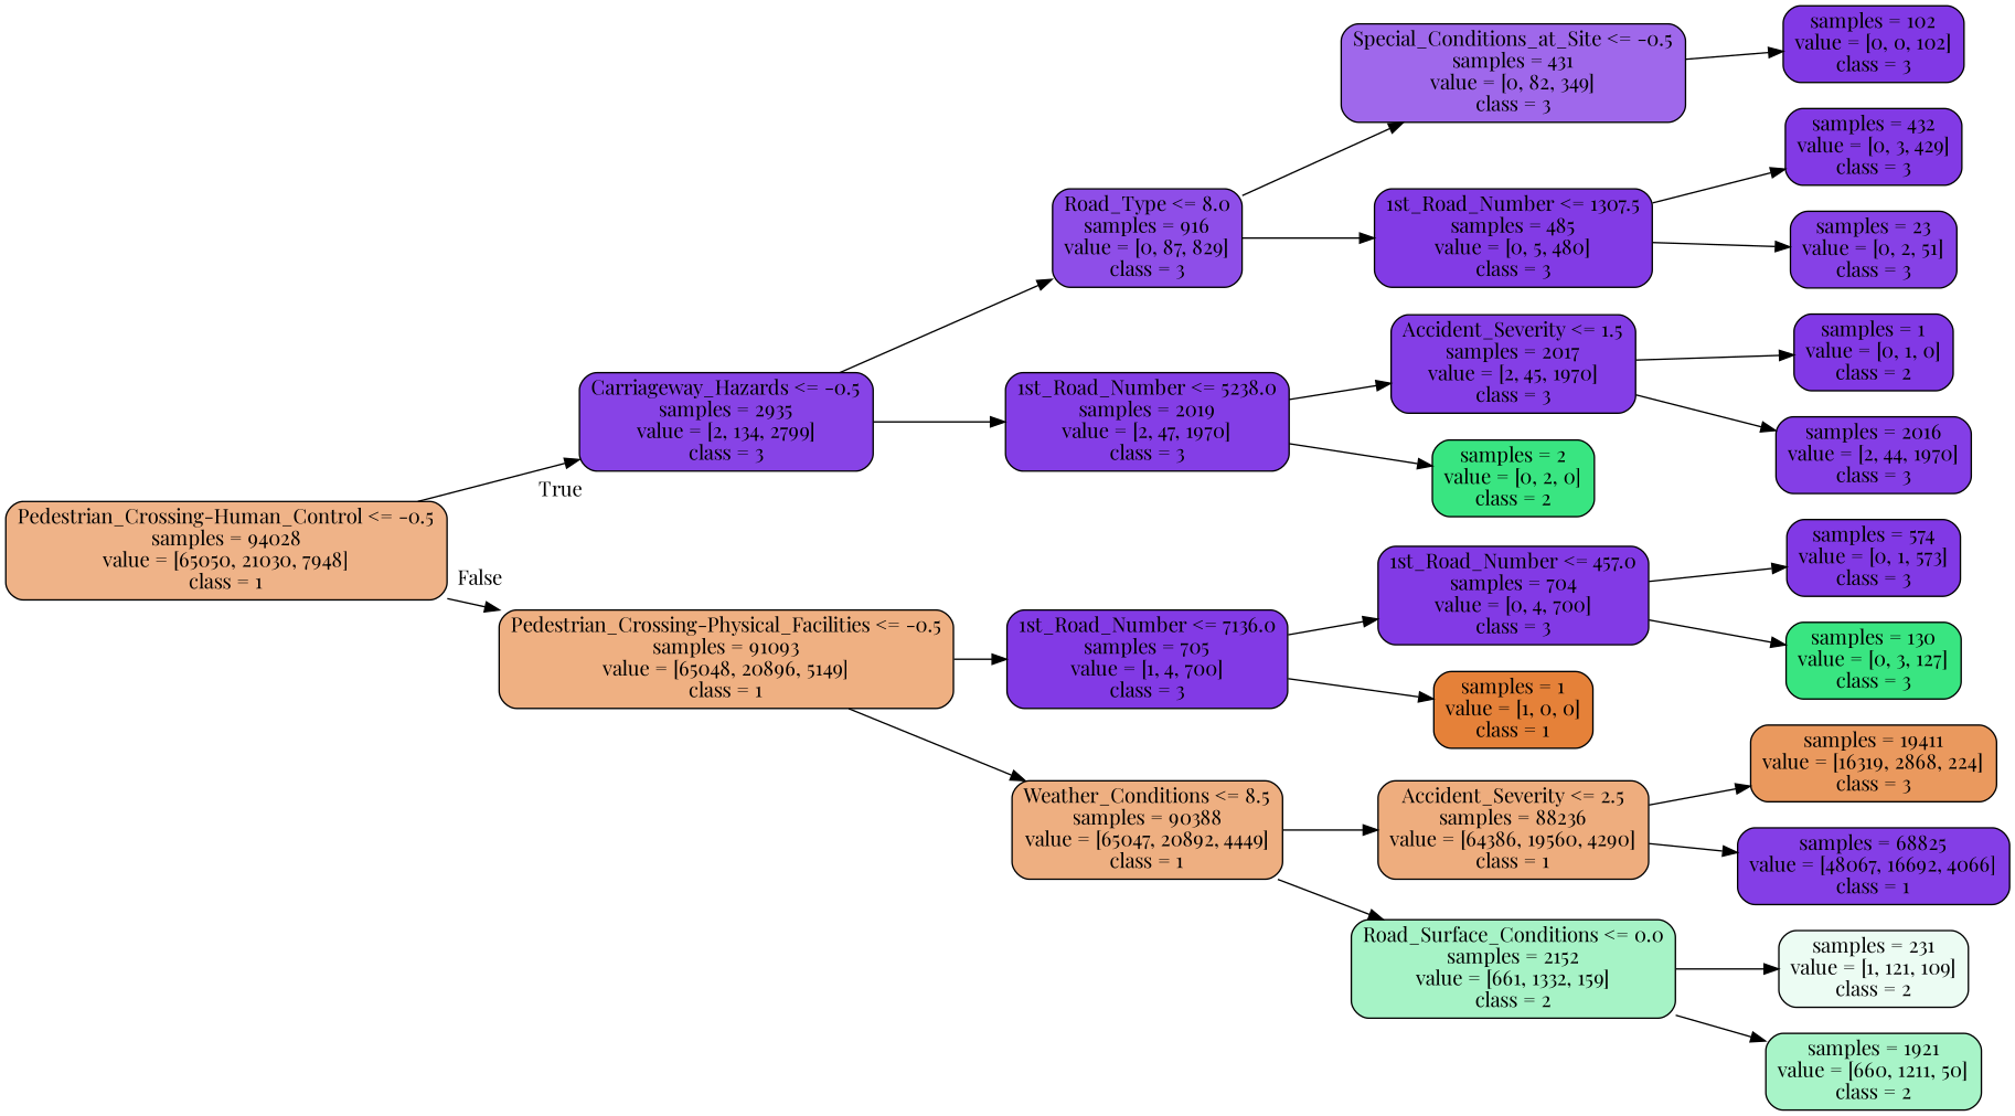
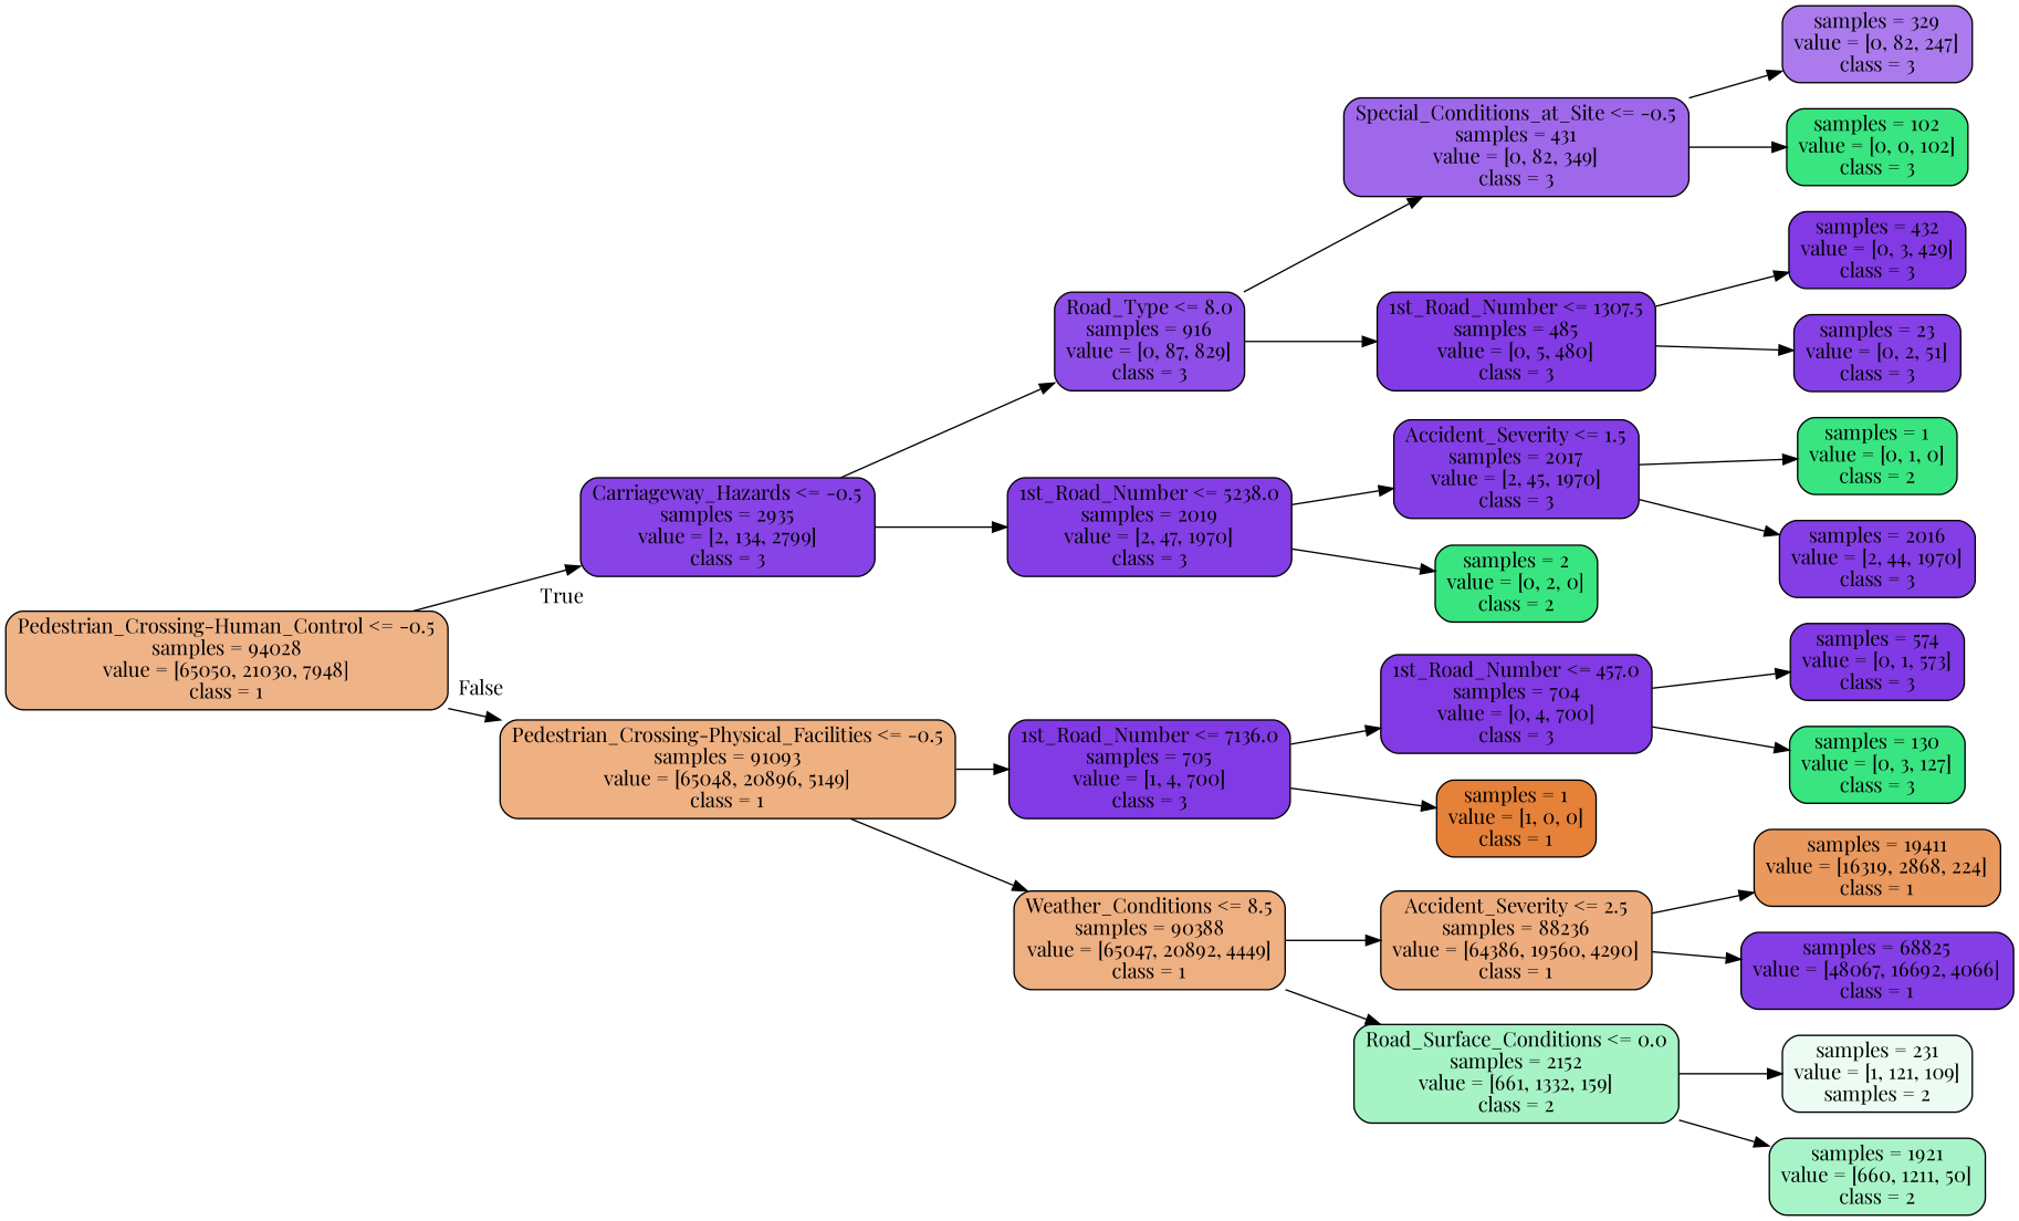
  digraph {
    fontname="Playfair Display"
    rankdir=LR
    node [color=black fillcolor="#843ee6" fontname="Playfair Display" shape=box style="filled, rounded"]
    edge [fontname="Playfair Display"]
    n1 [fillcolor="#efb388" label="Pedestrian_Crossing-Human_Control <= -0.5\nsamples = 94028\nvalue = [65050, 21030, 7948]\nclass = 1"]
    n2 [fillcolor="#8743e6" label="Carriageway_Hazards <= -0.5\nsamples = 2935\nvalue = [2, 134, 2799]\nclass = 3"]
    n3 [fillcolor="#efb082" label="Pedestrian_Crossing-Physical_Facilities <= -0.5\nsamples = 91093\nvalue = [65048, 20896, 5149]\nclass = 1"]
    n4 [fillcolor="#8e4ee8" label="Road_Type <= 8.0\nsamples = 916\nvalue = [0, 87, 829]\nclass = 3"]
    n5 [label="1st_Road_Number <= 5238.0\nsamples = 2019\nvalue = [2, 47, 1970]\nclass = 3"]
    n6 [fillcolor="#823ae5" label="1st_Road_Number <= 7136.0\nsamples = 705\nvalue = [1, 4, 700]\nclass = 3"]
    n7 [fillcolor="#eeaf81" label="Weather_Conditions <= 8.5\nsamples = 90388\nvalue = [65047, 20892, 4449]\nclass = 1"]
    n8 [fillcolor="#9f68eb" label="Special_Conditions_at_Site <= -0.5\nsamples = 431\nvalue = [0, 82, 349]\nclass = 3"]
    n9 [fillcolor="#823be5" label="1st_Road_Number <= 1307.5\nsamples = 485\nvalue = [0, 5, 480]\nclass = 3"]
    n10 [label="Accident_Severity <= 1.5\nsamples = 2017\nvalue = [2, 45, 1970]\nclass = 3"]
    n11 [fillcolor="#39e581" label="samples = 2\nvalue = [0, 2, 0]\nclass = 2"]
-   n13 [fillcolor="#8139e5" label="samples = 102\nvalue = [0, 0, 102]\nclass = 3"]
+   n12 [fillcolor="#ab7bee" label="samples = 329\nvalue = [0, 82, 247]\nclass = 3"]
+   n13 [fillcolor="#39e581" label="samples = 102\nvalue = [0, 0, 102]\nclass = 3"]
    n14 [fillcolor="#823ae5" label="samples = 432\nvalue = [0, 3, 429]\nclass = 3"]
    n15 [fillcolor="#8641e6" label="samples = 23\nvalue = [0, 2, 51]\nclass = 3"]
-   n16 [fillcolor="#8139e5" label="samples = 1\nvalue = [0, 1, 0]\nclass = 2"]
+   n16 [fillcolor="#39e581" label="samples = 1\nvalue = [0, 1, 0]\nclass = 2"]
    n17 [label="samples = 2016\nvalue = [2, 44, 1970]\nclass = 3"]
    n18 [fillcolor="#823ae5" label="1st_Road_Number <= 457.0\nsamples = 704\nvalue = [0, 4, 700]\nclass = 3"]
    n19 [fillcolor="#e58139" label="samples = 1\nvalue = [1, 0, 0]\nclass = 1"]
    n20 [fillcolor="#eead7e" label="Accident_Severity <= 2.5\nsamples = 88236\nvalue = [64386, 19560, 4290]\nclass = 1"]
    n21 [fillcolor="#a6f3c6" label="Road_Surface_Conditions <= 0.0\nsamples = 2152\nvalue = [661, 1332, 159]\nclass = 2"]
    n22 [fillcolor="#8139e5" label="samples = 574\nvalue = [0, 1, 573]\nclass = 3"]
    n23 [fillcolor="#39e581" label="samples = 130\nvalue = [0, 3, 127]\nclass = 3"]
-   n24 [fillcolor="#ea995e" label="samples = 19411\nvalue = [16319, 2868, 224]\nclass = 3"]
+   n24 [fillcolor="#ea995e" label="samples = 19411\nvalue = [16319, 2868, 224]\nclass = 1"]
    n25 [label="samples = 68825\nvalue = [48067, 16692, 4066]\nclass = 1"]
-   n26 [fillcolor="#ecfcf3" label="samples = 231\nvalue = [1, 121, 109]\nclass = 2"]
+   n26 [fillcolor="#ecfcf3" label="samples = 231\nvalue = [1, 121, 109]\nsamples = 2"]
    n27 [fillcolor="#a8f4c8" label="samples = 1921\nvalue = [660, 1211, 50]\nclass = 2"]
    n1 -> n2 [headlabel=True labelangle=45 labeldistance=2.5]
    n1 -> n3 [headlabel=False labelangle=-45 labeldistance=2.5]
    n2 -> n4
    n2 -> n5
    n3 -> n6
    n3 -> n7
    n4 -> n8
    n4 -> n9
    n5 -> n10
    n5 -> n11
    n6 -> n18
    n6 -> n19
    n7 -> n20
    n7 -> n21
+   n8 -> n12
    n8 -> n13
    n9 -> n14
    n9 -> n15
    n10 -> n16
    n10 -> n17
    n18 -> n22
    n18 -> n23
    n20 -> n24
    n20 -> n25
    n21 -> n26
    n21 -> n27
  }
